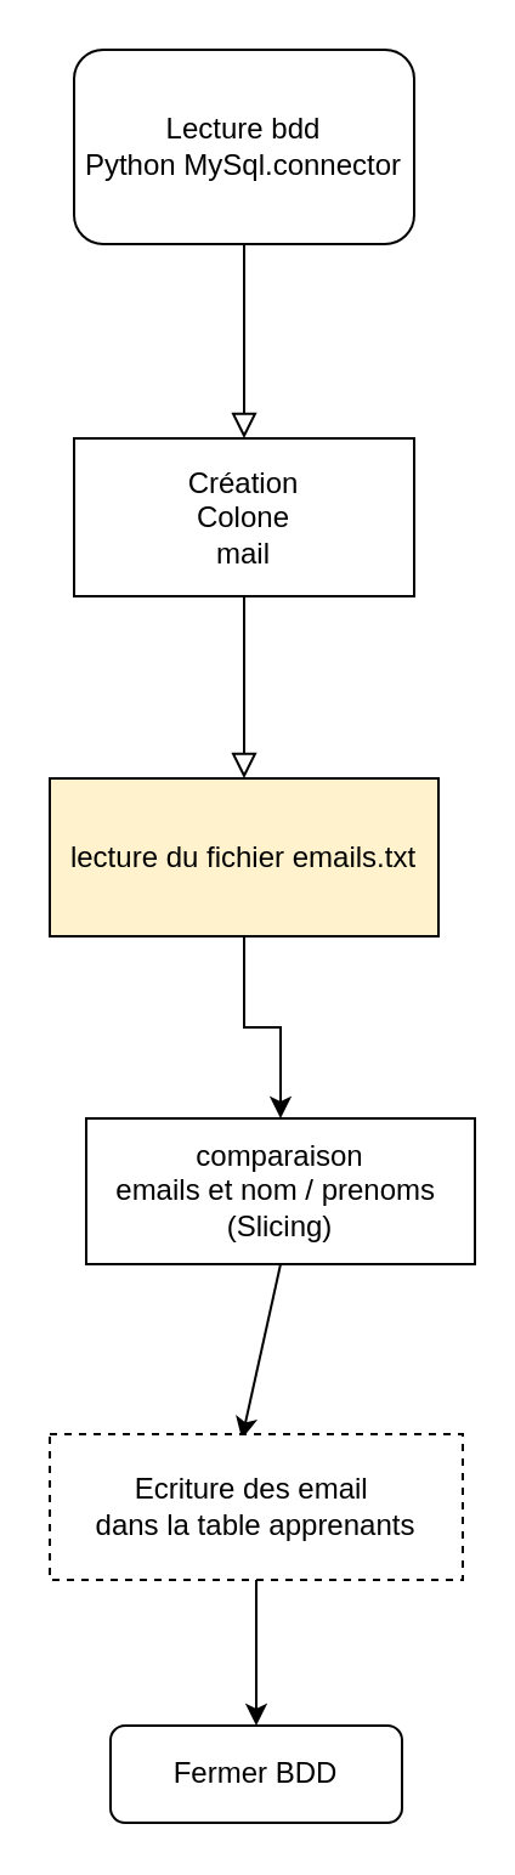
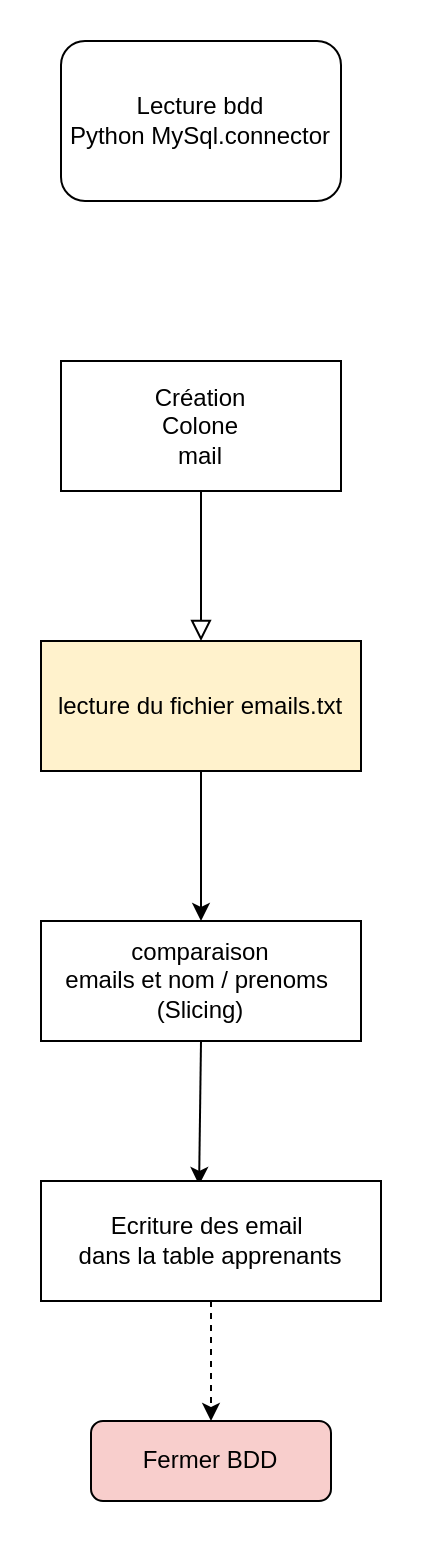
  <mxCell id="0" />
  <mxCell id="1" parent="0" />
- <mxCell id="2" value="" style="rounded=0;html=1;jettySize=auto;orthogonalLoop=1;fontSize=11;endArrow=block;endFill=0;endSize=8;strokeWidth=1;shadow=0;labelBackgroundColor=none;edgeStyle=orthogonalEdgeStyle;entryX=0.5;entryY=0;entryDx=0;entryDy=0;" parent="1" source="3" target="11" edge="1"><mxGeometry relative="1" as="geometry"><mxPoint x="100" y="130" as="targetPoint" /></mxGeometry></mxCell>
  <mxCell id="3" value="Lecture bdd&lt;br&gt;Python MySql.connector" style="rounded=1;whiteSpace=wrap;html=1;fontSize=12;glass=0;strokeWidth=1;shadow=0;" parent="1" vertex="1"><mxGeometry x="30" y="20" width="140" height="80" as="geometry" /></mxCell>
  <mxCell id="4" value="" style="rounded=0;html=1;jettySize=auto;orthogonalLoop=1;fontSize=11;endArrow=block;endFill=0;endSize=8;strokeWidth=1;shadow=0;labelBackgroundColor=none;edgeStyle=orthogonalEdgeStyle;exitX=0.5;exitY=1;exitDx=0;exitDy=0;entryX=0.5;entryY=0;entryDx=0;entryDy=0;" parent="1" source="11" target="10" edge="1"><mxGeometry y="20" relative="1" as="geometry"><mxPoint as="offset" /><mxPoint x="100" y="290" as="sourcePoint" /><mxPoint x="100" y="320" as="targetPoint" /></mxGeometry></mxCell>
- <mxCell id="5" value="Fermer BDD" style="rounded=1;whiteSpace=wrap;html=1;fontSize=12;glass=0;strokeWidth=1;shadow=0;" parent="1" vertex="1"><mxGeometry x="45" y="710" width="120" height="40" as="geometry" /></mxCell>
+ <mxCell id="5" value="Fermer BDD" style="rounded=1;whiteSpace=wrap;html=1;fontSize=12;glass=0;strokeWidth=1;shadow=0;fillColor=#f8cecc;" parent="1" vertex="1"><mxGeometry x="45" y="710" width="120" height="40" as="geometry" /></mxCell>
  <mxCell id="6" value="" style="edgeStyle=orthogonalEdgeStyle;rounded=0;orthogonalLoop=1;jettySize=auto;html=1;exitX=0.5;exitY=1;exitDx=0;exitDy=0;entryX=0.5;entryY=0;entryDx=0;entryDy=0;" edge="1" parent="1" source="10" target="9"><mxGeometry relative="1" as="geometry"><mxPoint x="100" y="460" as="sourcePoint" /><mxPoint x="100" y="510" as="targetPoint" /><Array as="points" /></mxGeometry></mxCell>
- <mxCell id="7" value="" style="endArrow=classic;html=1;entryX=0.5;entryY=0;entryDx=0;entryDy=0;exitX=0.5;exitY=1;exitDx=0;exitDy=0;" edge="1" parent="1" source="12" target="5"><mxGeometry width="50" height="50" relative="1" as="geometry"><mxPoint x="100" y="810" as="sourcePoint" /><mxPoint x="130" y="880" as="targetPoint" /></mxGeometry></mxCell>
+ <mxCell id="7" value="" style="endArrow=classic;html=1;entryX=0.5;entryY=0;entryDx=0;entryDy=0;exitX=0.5;exitY=1;exitDx=0;exitDy=0;dashed=1;" edge="1" parent="1" source="12" target="5"><mxGeometry width="50" height="50" relative="1" as="geometry"><mxPoint x="100" y="810" as="sourcePoint" /><mxPoint x="130" y="880" as="targetPoint" /></mxGeometry></mxCell>
  <mxCell id="8" value="" style="endArrow=classic;html=1;exitX=0.5;exitY=1;exitDx=0;exitDy=0;entryX=0.465;entryY=0.033;entryDx=0;entryDy=0;entryPerimeter=0;" edge="1" parent="1" source="9" target="12"><mxGeometry width="50" height="50" relative="1" as="geometry"><mxPoint x="100" y="650" as="sourcePoint" /><mxPoint x="100" y="600" as="targetPoint" /></mxGeometry></mxCell>
- <mxCell id="9" value="&lt;span&gt;comparaison&lt;/span&gt;&lt;br&gt;&lt;span&gt;emails et nom / prenoms&amp;nbsp;&lt;/span&gt;&lt;br&gt;&lt;span&gt;(Slicing)&lt;/span&gt;" style="rounded=0;whiteSpace=wrap;html=1;" vertex="1" parent="1"><mxGeometry x="35" y="460" width="160" height="60" as="geometry" /></mxCell>
+ <mxCell id="9" value="&lt;span&gt;comparaison&lt;/span&gt;&lt;br&gt;&lt;span&gt;emails et nom / prenoms&amp;nbsp;&lt;/span&gt;&lt;br&gt;&lt;span&gt;(Slicing)&lt;/span&gt;" style="rounded=0;whiteSpace=wrap;html=1;" vertex="1" parent="1"><mxGeometry x="20" y="460" width="160" height="60" as="geometry" /></mxCell>
  <mxCell id="10" value="lecture du fichier emails.txt" style="rounded=0;whiteSpace=wrap;html=1;fillColor=#fff2cc;" vertex="1" parent="1"><mxGeometry x="20" y="320" width="160" height="65" as="geometry" /></mxCell>
  <mxCell id="11" value="Création&lt;br&gt;Colone&lt;br&gt;mail" style="rounded=0;whiteSpace=wrap;html=1;" vertex="1" parent="1"><mxGeometry x="30" y="180" width="140" height="65" as="geometry" /></mxCell>
- <mxCell id="12" value="Ecriture des email&amp;nbsp;&lt;br&gt;dans la table apprenants" style="rounded=0;whiteSpace=wrap;html=1;dashed=1;" vertex="1" parent="1"><mxGeometry x="20" y="590" width="170" height="60" as="geometry" /></mxCell>
+ <mxCell id="12" value="Ecriture des email&amp;nbsp;&lt;br&gt;dans la table apprenants" style="rounded=0;whiteSpace=wrap;html=1;" vertex="1" parent="1"><mxGeometry x="20" y="590" width="170" height="60" as="geometry" /></mxCell>
